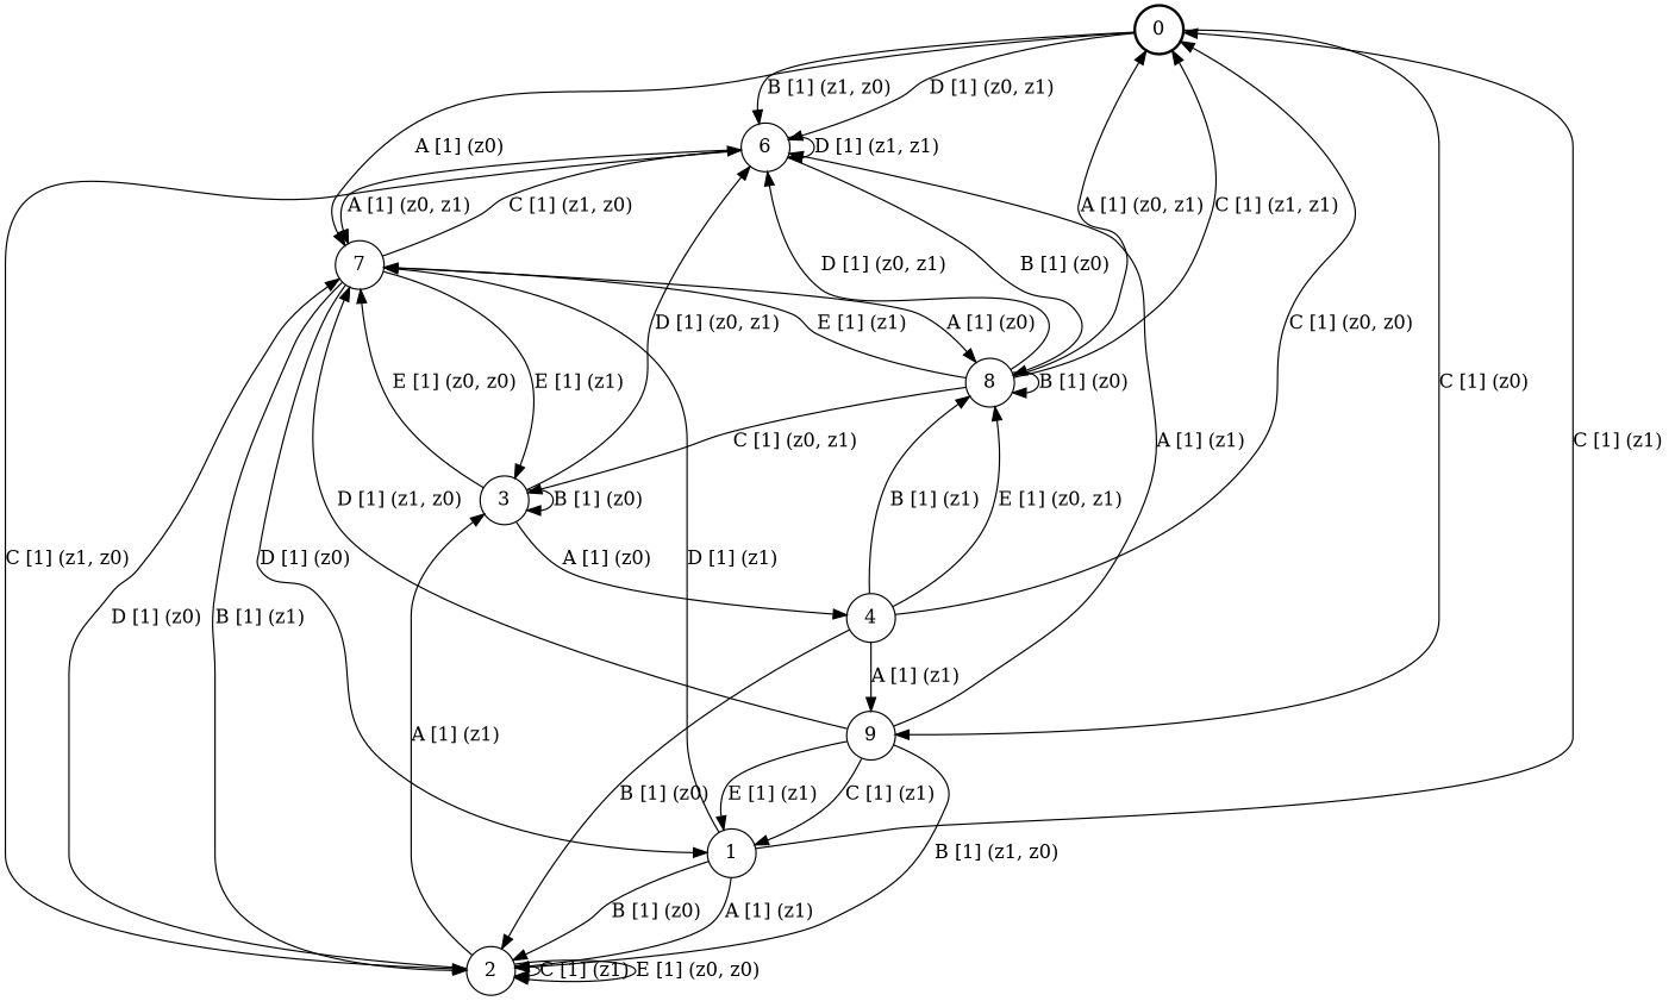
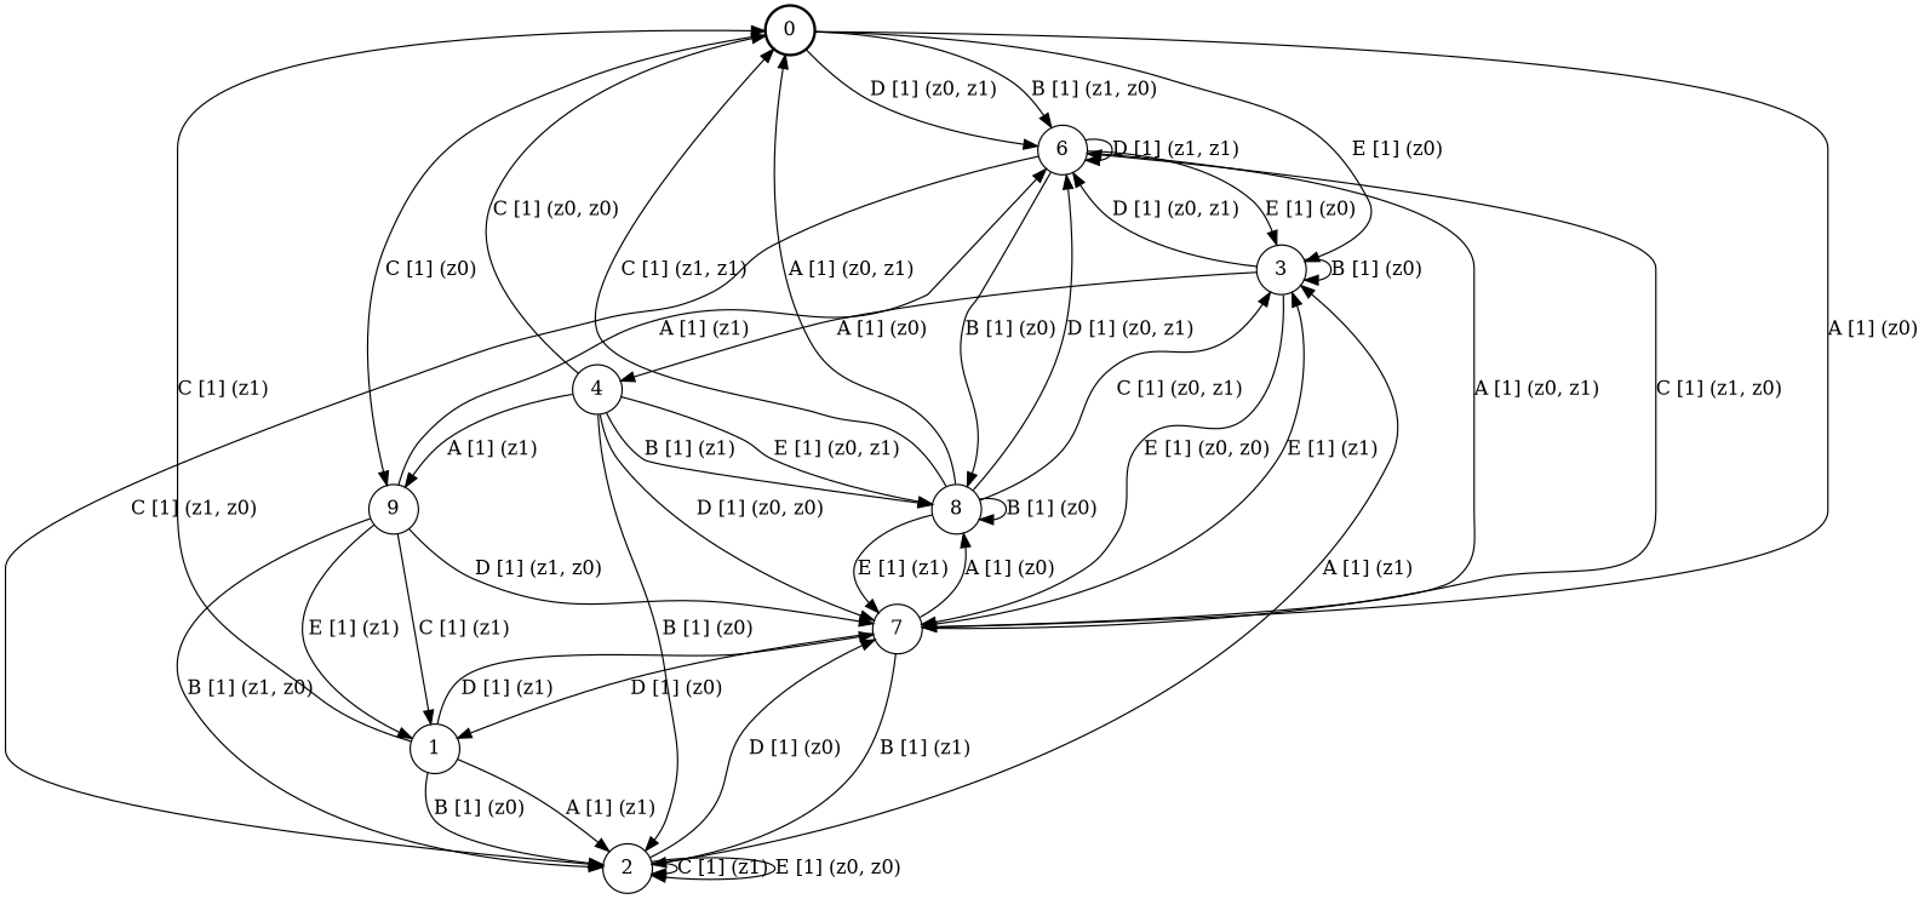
  digraph {
    node [shape=circle]
    0 [style=bold]
    6
    n3 [label=9]
    3
    7
    1
    2
    8
    4
    0 -> 6 [label="B [1] (z1, z0) "]
    0 -> 6 [label="D [1] (z0, z1) "]
    0 -> n3 [label="C [1] (z0) "]
+   0 -> 3 [label="E [1] (z0) "]
    0 -> 7 [label="A [1] (z0) "]
    6 -> 6 [label="D [1] (z1, z1) "]
+   6 -> 3 [label="E [1] (z0) "]
    6 -> 7 [label="A [1] (z0, z1) "]
    6 -> 2 [label="C [1] (z1, z0) "]
    6 -> 8 [label="B [1] (z0) "]
    n3 -> 6 [label="A [1] (z1) "]
    n3 -> 7 [label="D [1] (z1, z0) "]
    n3 -> 1 [label="C [1] (z1) "]
    n3 -> 1 [label="E [1] (z1) "]
    n3 -> 2 [label="B [1] (z1, z0) "]
    3 -> 6 [label="D [1] (z0, z1) "]
    3 -> 3 [label="B [1] (z0) "]
    3 -> 7 [label="E [1] (z0, z0) "]
    3 -> 4 [label="A [1] (z0) "]
    7 -> 6 [label="C [1] (z1, z0) "]
    7 -> 3 [label="E [1] (z1) "]
    7 -> 1 [label="D [1] (z0) "]
    7 -> 2 [label="B [1] (z1) "]
    7 -> 8 [label="A [1] (z0) "]
    1 -> 0 [label="C [1] (z1) "]
    1 -> 7 [label="D [1] (z1) "]
    1 -> 2 [label="A [1] (z1) "]
    1 -> 2 [label="B [1] (z0) "]
    2 -> 3 [label="A [1] (z1) "]
    2 -> 7 [label="D [1] (z0) "]
    2 -> 2 [label="C [1] (z1) "]
    2 -> 2 [label="E [1] (z0, z0) "]
    8 -> 0 [label="A [1] (z0, z1) "]
    8 -> 0 [label="C [1] (z1, z1) "]
    8 -> 6 [label="D [1] (z0, z1) "]
    8 -> 3 [label="C [1] (z0, z1) "]
    8 -> 7 [label="E [1] (z1) "]
    8 -> 8 [label="B [1] (z0) "]
    4 -> 0 [label="C [1] (z0, z0) "]
    4 -> n3 [label="A [1] (z1) "]
+   4 -> 7 [label="D [1] (z0, z0) "]
    4 -> 2 [label="B [1] (z0) "]
    4 -> 8 [label="B [1] (z1) "]
    4 -> 8 [label="E [1] (z0, z1) "]
  }
